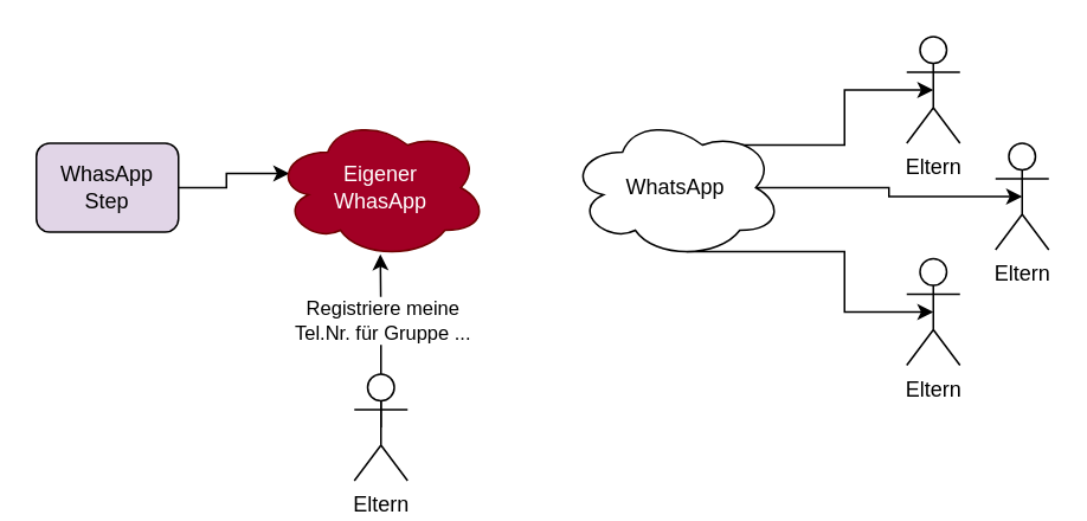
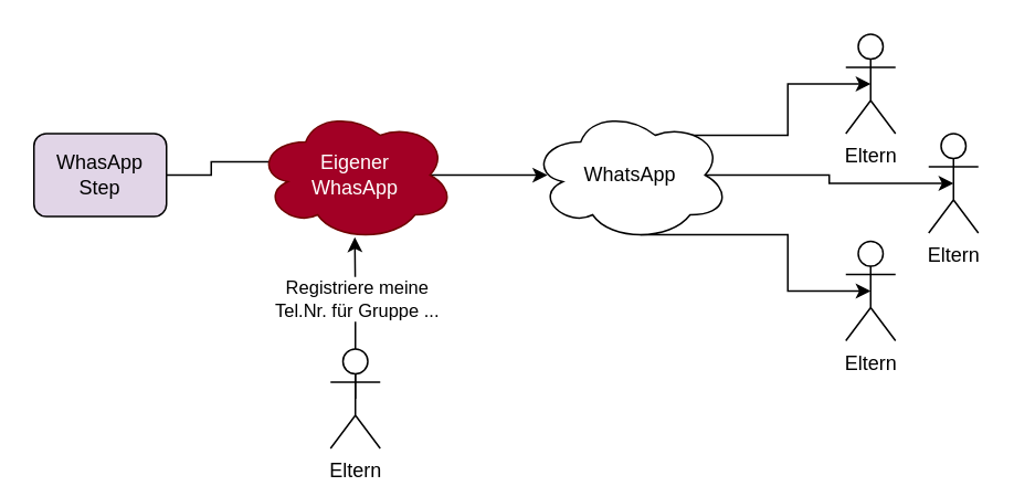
  <mxCell id="0" />
  <mxCell id="1" parent="0" />
- <mxCell id="2" style="edgeStyle=orthogonalEdgeStyle;rounded=0;orthogonalLoop=1;jettySize=auto;html=1;exitX=1;exitY=0.5;exitDx=0;exitDy=0;entryX=0.07;entryY=0.4;entryDx=0;entryDy=0;entryPerimeter=0;" edge="1" parent="1" source="3" target="5"><mxGeometry relative="1" as="geometry" /></mxCell>
+ <mxCell id="2" style="edgeStyle=orthogonalEdgeStyle;rounded=0;orthogonalLoop=1;jettySize=auto;html=1;exitX=1;exitY=0.5;exitDx=0;exitDy=0;entryX=0.07;entryY=0.4;entryDx=0;entryDy=0;entryPerimeter=0;endArrow=none;" edge="1" parent="1" source="3" target="5"><mxGeometry relative="1" as="geometry" /></mxCell>
  <mxCell id="3" value="WhasApp&lt;br&gt;Step" style="rounded=1;whiteSpace=wrap;html=1;fillColor=#e1d5e7;" vertex="1" parent="1"><mxGeometry x="20" y="80" width="80" height="50" as="geometry" /></mxCell>
+ <mxCell id="4" style="edgeStyle=orthogonalEdgeStyle;rounded=0;orthogonalLoop=1;jettySize=auto;html=1;exitX=0.875;exitY=0.5;exitDx=0;exitDy=0;exitPerimeter=0;entryX=0.083;entryY=0.501;entryDx=0;entryDy=0;entryPerimeter=0;" edge="1" parent="1" source="5" target="9"><mxGeometry relative="1" as="geometry" /></mxCell>
  <mxCell id="5" value="Eigener&lt;br&gt;WhasApp" style="ellipse;shape=cloud;whiteSpace=wrap;html=1;fillColor=#a20025;fontColor=#ffffff;strokeColor=#6F0000;" vertex="1" parent="1"><mxGeometry x="154" y="65" width="120" height="80" as="geometry" /></mxCell>
  <mxCell id="6" style="edgeStyle=orthogonalEdgeStyle;rounded=0;orthogonalLoop=1;jettySize=auto;html=1;exitX=0.625;exitY=0.2;exitDx=0;exitDy=0;exitPerimeter=0;entryX=0.5;entryY=0.5;entryDx=0;entryDy=0;entryPerimeter=0;" edge="1" parent="1" source="9" target="12"><mxGeometry relative="1" as="geometry" /></mxCell>
  <mxCell id="7" style="edgeStyle=orthogonalEdgeStyle;rounded=0;orthogonalLoop=1;jettySize=auto;html=1;exitX=0.875;exitY=0.5;exitDx=0;exitDy=0;exitPerimeter=0;entryX=0.5;entryY=0.5;entryDx=0;entryDy=0;entryPerimeter=0;" edge="1" parent="1" source="9" target="11"><mxGeometry relative="1" as="geometry" /></mxCell>
  <mxCell id="8" style="edgeStyle=orthogonalEdgeStyle;rounded=0;orthogonalLoop=1;jettySize=auto;html=1;exitX=0.55;exitY=0.95;exitDx=0;exitDy=0;exitPerimeter=0;entryX=0.5;entryY=0.5;entryDx=0;entryDy=0;entryPerimeter=0;" edge="1" parent="1" source="9" target="10"><mxGeometry relative="1" as="geometry" /></mxCell>
  <mxCell id="9" value="WhatsApp" style="ellipse;shape=cloud;whiteSpace=wrap;html=1;" vertex="1" parent="1"><mxGeometry x="320" y="65" width="120" height="80" as="geometry" /></mxCell>
  <mxCell id="10" value="Eltern" style="shape=umlActor;verticalLabelPosition=bottom;verticalAlign=top;html=1;outlineConnect=0;" vertex="1" parent="1"><mxGeometry x="510" y="145" width="30" height="60" as="geometry" /></mxCell>
  <mxCell id="11" value="Eltern" style="shape=umlActor;verticalLabelPosition=bottom;verticalAlign=top;html=1;outlineConnect=0;" vertex="1" parent="1"><mxGeometry x="560" y="80" width="30" height="60" as="geometry" /></mxCell>
  <mxCell id="12" value="Eltern" style="shape=umlActor;verticalLabelPosition=bottom;verticalAlign=top;html=1;outlineConnect=0;" vertex="1" parent="1"><mxGeometry x="510" y="20" width="30" height="60" as="geometry" /></mxCell>
  <mxCell id="13" style="edgeStyle=orthogonalEdgeStyle;rounded=0;orthogonalLoop=1;jettySize=auto;html=1;exitX=0.5;exitY=0.5;exitDx=0;exitDy=0;exitPerimeter=0;entryX=0.497;entryY=0.969;entryDx=0;entryDy=0;entryPerimeter=0;" edge="1" parent="1" source="15" target="5"><mxGeometry relative="1" as="geometry" /></mxCell>
  <mxCell id="14" value="Registriere meine&lt;br&gt;Tel.Nr. für Gruppe ..." style="edgeLabel;html=1;align=center;verticalAlign=middle;resizable=0;points=[];" vertex="1" connectable="0" parent="13"><mxGeometry x="0.249" relative="1" as="geometry"><mxPoint as="offset" /></mxGeometry></mxCell>
  <mxCell id="15" value="Eltern" style="shape=umlActor;verticalLabelPosition=bottom;verticalAlign=top;html=1;outlineConnect=0;" vertex="1" parent="1"><mxGeometry x="199" y="210" width="30" height="60" as="geometry" /></mxCell>
